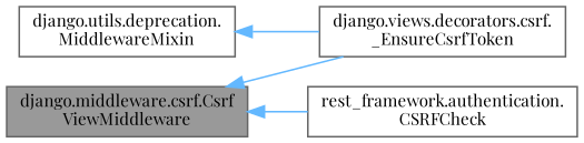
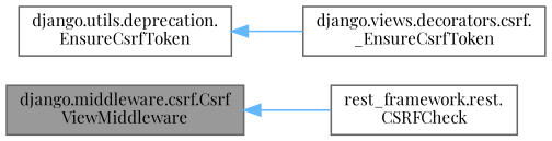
  digraph {
    fontname="Playfair Display"
    rankdir=LR
    node [color=gray40 fillcolor=white fontname="Playfair Display" fontsize=10 shape=box style=filled]
    edge [color=steelblue1 dir=back fontname="Playfair Display" fontsize=10 labelfontname=Helvetica labelfontsize=10 style=solid]
    n1 [fillcolor=grey60 fontcolor=black height=0.2 label="django.middleware.csrf.Csrf\lViewMiddleware" width=0.4]
    n2 [height=0.2 label="django.views.decorators.csrf.\l_EnsureCsrfToken" width=0.4]
-   n3 [height=0.2 label="rest_framework.authentication.\lCSRFCheck" width=0.4]
-   n4 [height=0.2 label="django.utils.deprecation.\lMiddlewareMixin" width=0.4]
-   n1 -> n2
+   n3 [height=0.2 label="rest_framework.rest.\lCSRFCheck" width=0.4]
+   n4 [height=0.2 label="django.utils.deprecation.\lEnsureCsrfToken" width=0.4]
    n1 -> n3
    n4 -> n2
  }
